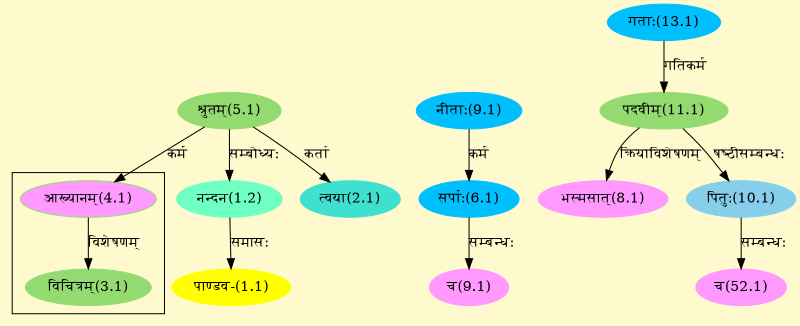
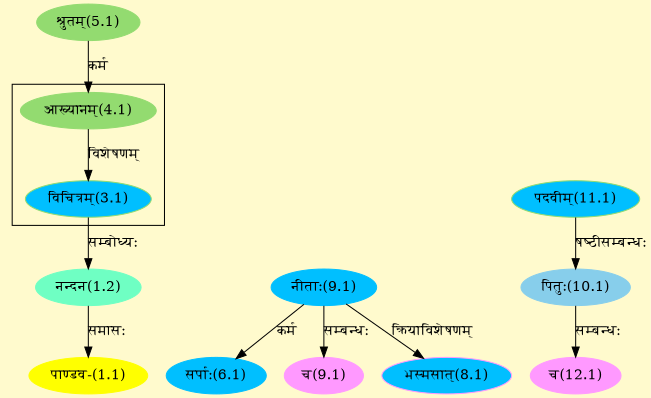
  digraph {
    bgcolor=lemonchiffon1
    compound=true
    rankdir=BT
    node [color="#93DB70" style=filled]
    edge [dir=back]
-   n1 [label="विचित्रम्(3.1)"]
-   n2 [label="आख्यानम्(4.1)" fillcolor="#FF99FF"]
+   n1 [label="विचित्रम्(3.1)" fillcolor="#00BFFF"]
+   n2 [label="आख्यानम्(4.1)"]
    n3 [label="श्रुतम्(5.1)"]
    n4 [color="#FFFF00" label="पाण्डव-(1.1)"]
    n5 [color="#6FFFC3" label="नन्दन(1.2)"]
-   n6 [color="#40E0D0" label="त्वया(2.1)"]
    n7 [color="#00BFFF" label="सर्पाः(6.1)"]
    n8 [color="#00BFFF" label="नीताः(9.1)"]
    n9 [color="#FF99FF" label="च(9.1)"]
-   n10 [color="#FF99FF" label="भस्मसात्(8.1)"]
+   n10 [color="#FF99FF" label="भस्मसात्(8.1)" fillcolor="#00BFFF"]
    n11 [color="#87CEEB" label="पितुः(10.1)"]
-   n12 [label="पदवीम्(11.1)"]
-   n13 [color="#00BFFF" label="गताः(13.1)"]
-   n14 [color="#FF99FF" label="च(52.1)"]
+   n12 [label="पदवीम्(11.1)" fillcolor="#00BFFF"]
+   n14 [color="#FF99FF" label="च(12.1)"]
    subgraph cluster_1 {
      n1
      n2
    }
    n1 -> n2 [label="विशेषणम्"]
    n2 -> n3 [label="कर्म"]
    n4 -> n5 [label="समासः"]
-   n5 -> n3 [label="सम्बोध्यः"]
-   n6 -> n3 [label="कर्ता"]
+   n5 -> n1 [label="सम्बोध्यः"]
    n7 -> n8 [label="कर्म"]
-   n9 -> n7 [label="सम्बन्धः"]
-   n10 -> n12 [label="क्रियाविशेषणम्"]
+   n9 -> n8 [label="सम्बन्धः"]
+   n10 -> n8 [label="क्रियाविशेषणम्"]
    n11 -> n12 [label="षष्ठीसम्बन्धः"]
-   n12 -> n13 [label="गतिकर्म"]
    n14 -> n11 [label="सम्बन्धः"]
  }
